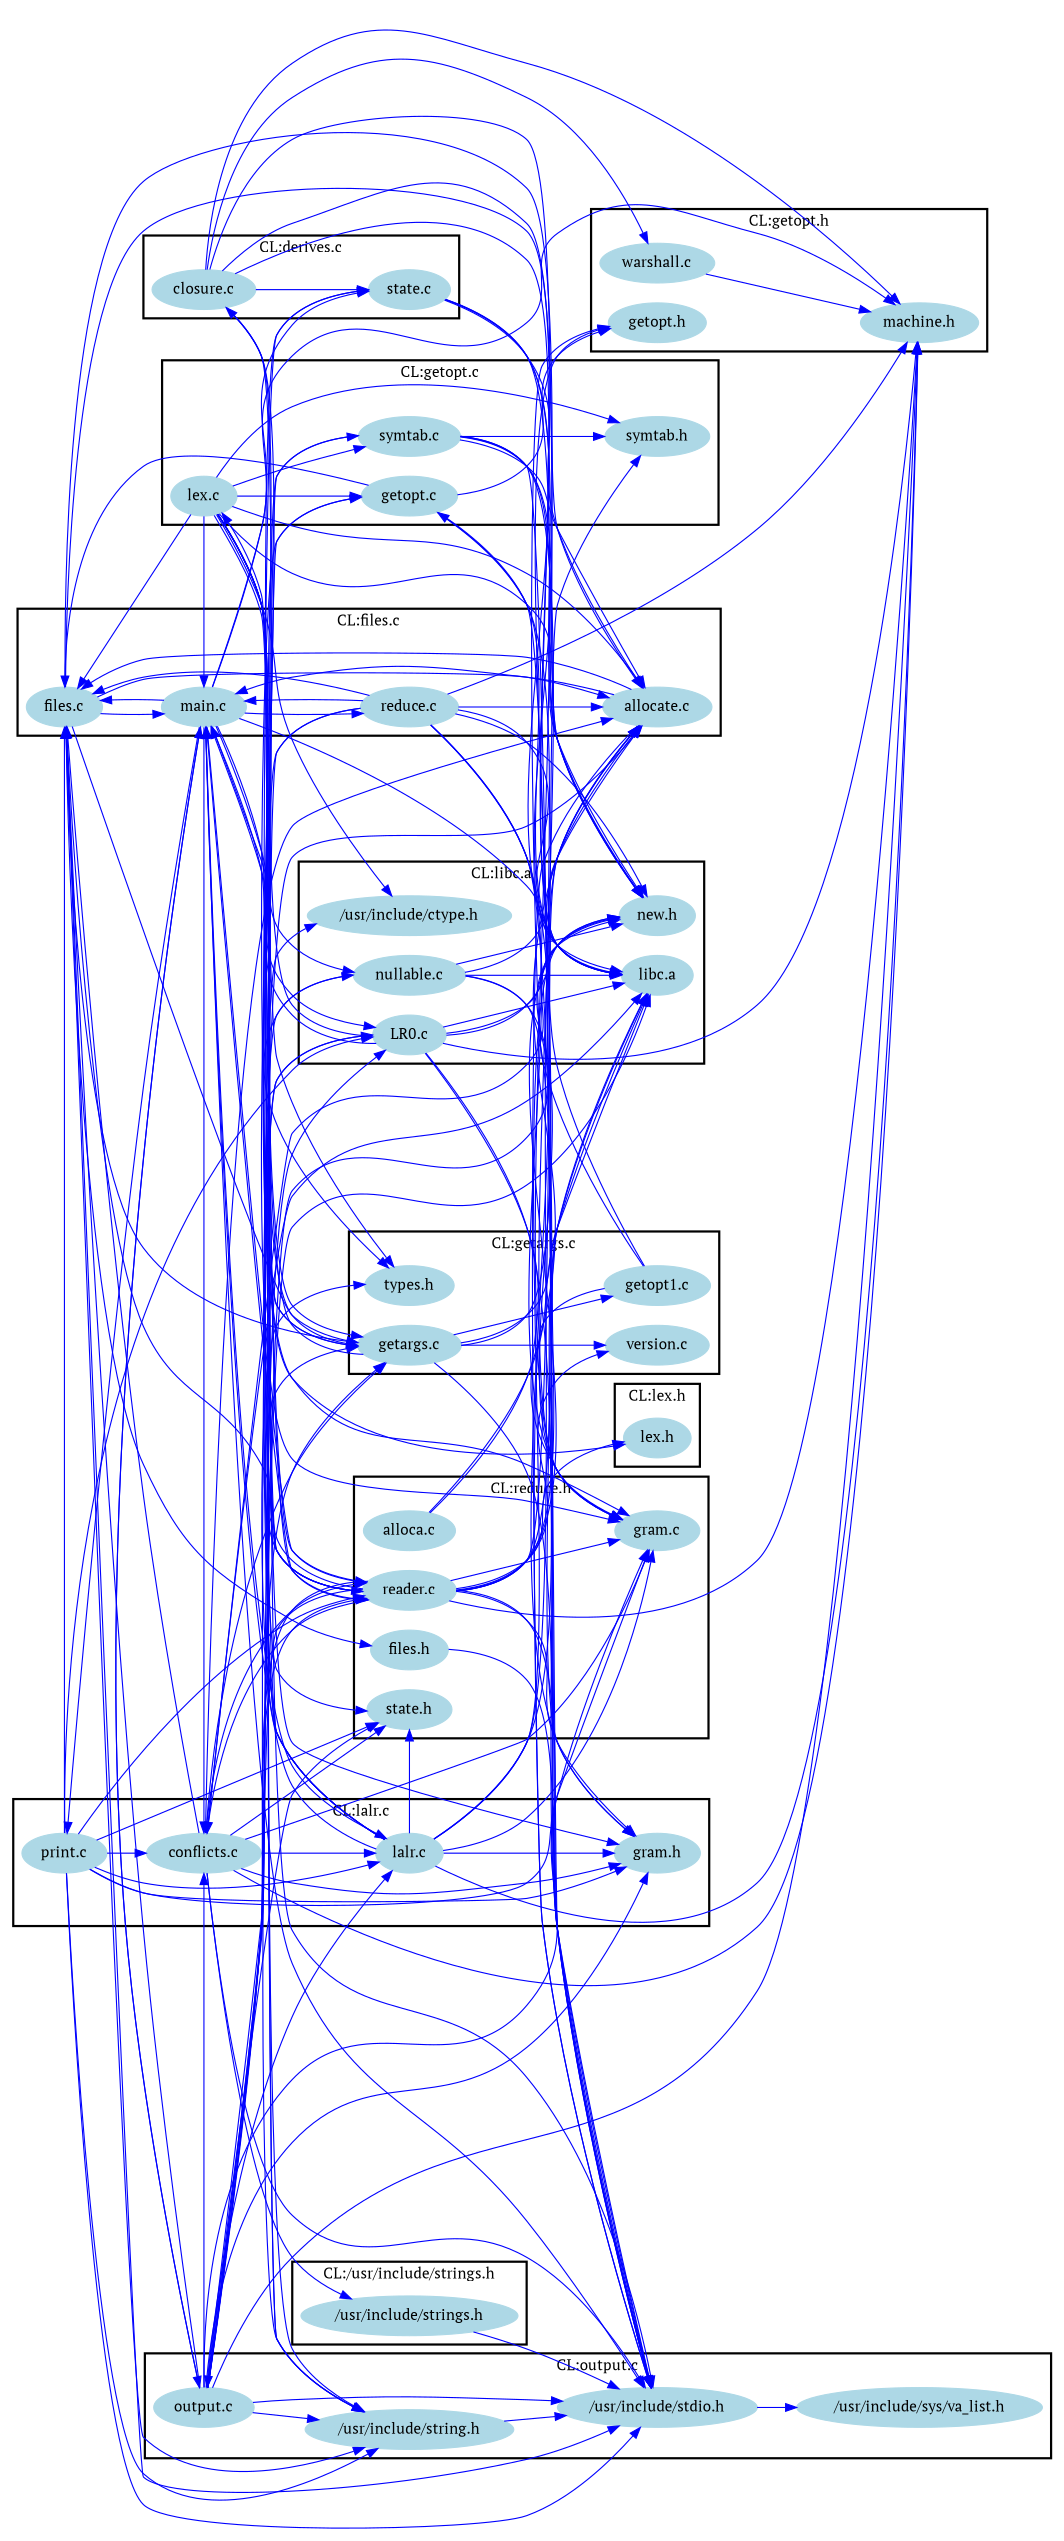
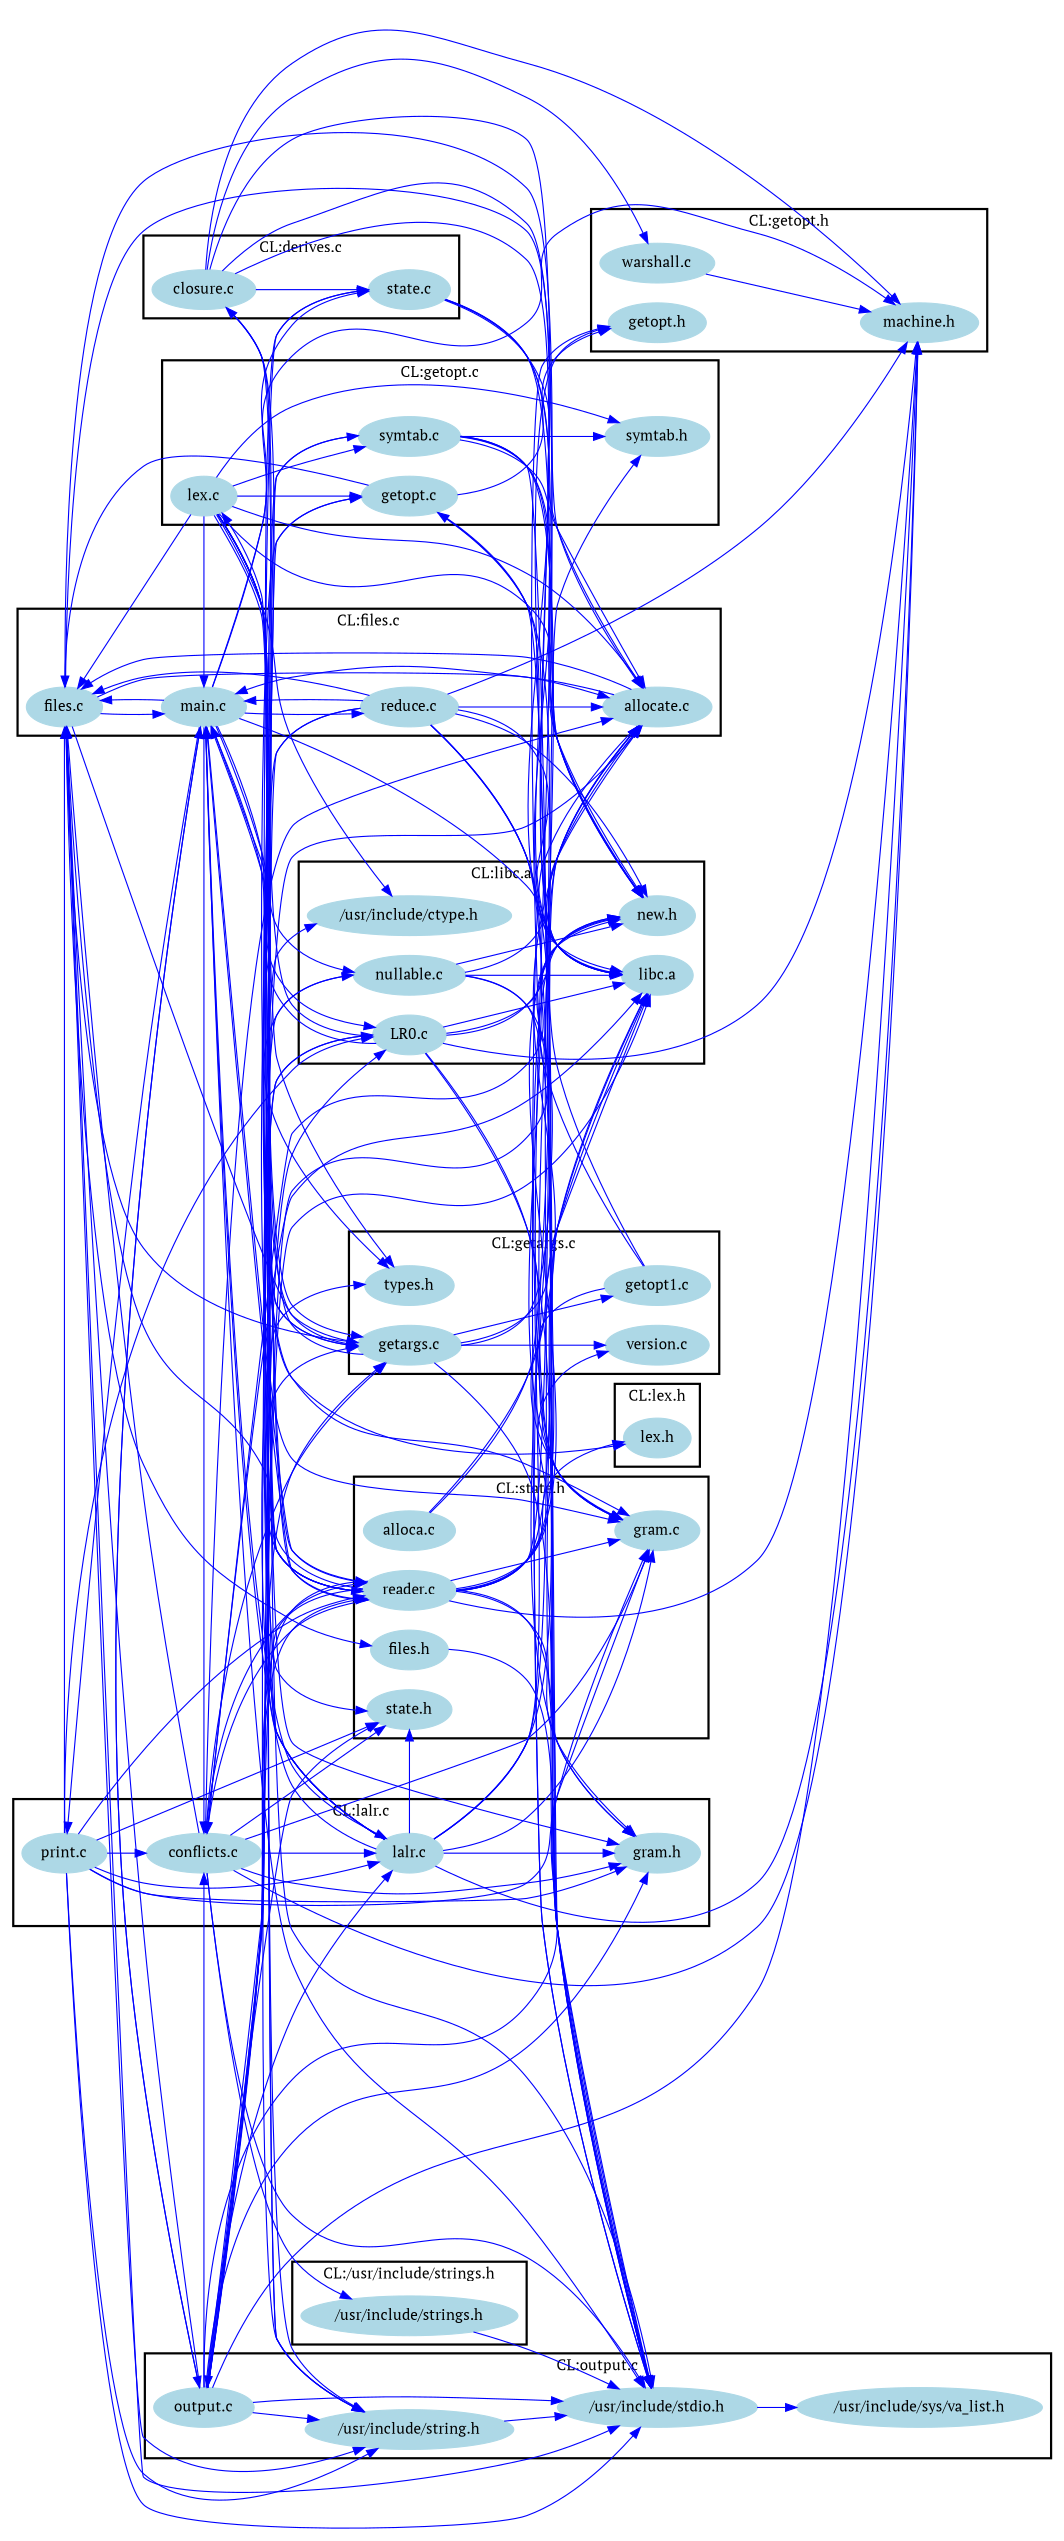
  digraph {
    fontname="PT Serif"
    rankdir=LR
    node [color=lightblue fontcolor=black fontname="PT Serif" shape=ellipse style=filled]
    edge [color=blue font=6 fontname="PT Serif"]
    n1 [label="files.c"]
    n2 [label="main.c"]
    n3 [label="allocate.c"]
    n4 [label="reduce.c"]
    n5 [label="getopt.h"]
    n6 [label="warshall.c"]
    n7 [label="machine.h"]
    n8 [label="state.c"]
    n9 [label="closure.c"]
    n10 [label="lex.h"]
    n11 [label="libc.a"]
    n12 [label="nullable.c"]
    n13 [label="LR0.c"]
    n14 [label="new.h"]
    n15 [label="/usr/include/ctype.h"]
    n16 [label="lalr.c"]
    n17 [label="gram.h"]
    n18 [label="conflicts.c"]
    n19 [label="print.c"]
    n20 [label="/usr/include/strings.h"]
    n21 [label="state.h"]
    n22 [label="reader.c"]
    n23 [label="gram.c"]
    n24 [label="files.h"]
    n25 [label="alloca.c"]
    n26 [label="output.c"]
    n27 [label="/usr/include/stdio.h"]
    n28 [label="/usr/include/string.h"]
    n29 [label="/usr/include/sys/va_list.h"]
    n30 [label="getargs.c"]
    n31 [label="version.c"]
    n32 [label="getopt1.c"]
    n33 [label="types.h"]
    n34 [label="getopt.c"]
    n35 [label="symtab.h"]
    n36 [label="lex.c"]
    n37 [label="symtab.c"]
    subgraph cluster_1 {
      color=black
      label="CL:files.c"
      style=bold
      n1
      n2
      n3
      n4
    }
    subgraph cluster_2 {
      color=black
      label="CL:getopt.h"
      style=bold
      n5
      n6
      n7
    }
    subgraph cluster_3 {
      color=black
      label="CL:derives.c"
      style=bold
      n8
      n9
    }
    subgraph cluster_4 {
      color=black
      label="CL:lex.h"
      style=bold
      n10
    }
    subgraph cluster_5 {
      color=black
      label="CL:libc.a"
      style=bold
      n11
      n12
      n13
      n14
      n15
    }
    subgraph cluster_6 {
      color=black
      label="CL:lalr.c"
      style=bold
      n16
      n17
      n18
      n19
    }
    subgraph cluster_7 {
      color=black
      label="CL:/usr/include/strings.h"
      style=bold
      n20
    }
    subgraph cluster_8 {
      color=black
-     label="CL:reduce.h"
+     label="CL:state.h"
      style=bold
      n21
      n22
      n23
      n24
      n25
    }
    subgraph cluster_9 {
      color=black
      label="CL:output.c"
      style=bold
      n26
      n27
      n28
      n29
    }
    subgraph cluster_10 {
      color=black
      label="CL:getargs.c"
      style=bold
      n30
      n31
      n32
      n33
    }
    subgraph cluster_11 {
      color=black
      label="CL:getopt.c"
      style=bold
      n34
      n35
      n36
      n37
    }
    n1 -> n2
    n1 -> n3
    n1 -> n11
    n1 -> n14
    n1 -> n24
    n1 -> n27
    n1 -> n28
    n1 -> n30
    n2 -> n1
    n2 -> n4
    n2 -> n7
    n2 -> n8
    n2 -> n11
    n2 -> n12
    n2 -> n13
    n2 -> n16
    n2 -> n18
    n2 -> n19
    n2 -> n22
    n2 -> n26
    n2 -> n27
    n2 -> n30
    n3 -> n1
    n3 -> n2
    n3 -> n27
    n4 -> n1
    n4 -> n2
    n4 -> n3
    n4 -> n7
    n4 -> n11
    n4 -> n14
    n4 -> n17
    n4 -> n22
    n4 -> n23
    n4 -> n27
    n4 -> n30
    n6 -> n7
    n8 -> n3
    n8 -> n11
    n8 -> n14
    n8 -> n23
    n8 -> n33
    n9 -> n3
    n9 -> n6
    n9 -> n7
    n9 -> n8
    n9 -> n11
    n9 -> n14
    n9 -> n17
    n9 -> n23
    n12 -> n3
    n12 -> n11
    n12 -> n14
    n12 -> n17
    n12 -> n23
    n12 -> n33
    n13 -> n2
    n13 -> n3
    n13 -> n7
    n13 -> n9
    n13 -> n11
    n13 -> n14
    n13 -> n21
    n13 -> n23
    n13 -> n27
    n16 -> n2
    n16 -> n3
    n16 -> n7
    n16 -> n8
    n16 -> n11
    n16 -> n12
    n16 -> n13
    n16 -> n14
    n16 -> n17
    n16 -> n21
    n16 -> n23
    n16 -> n33
    n18 -> n1
    n18 -> n3
    n18 -> n7
    n18 -> n11
    n18 -> n14
    n18 -> n16
    n18 -> n17
    n18 -> n20
    n18 -> n21
    n18 -> n22
    n18 -> n23
    n18 -> n27
    n18 -> n30
    n19 -> n1
    n19 -> n13
    n19 -> n16
    n19 -> n17
    n19 -> n18
    n19 -> n21
    n19 -> n22
    n19 -> n23
    n19 -> n27
    n19 -> n28
    n20 -> n27
    n22 -> n1
    n22 -> n2
    n22 -> n3
    n22 -> n7
    n22 -> n10
    n22 -> n11
    n22 -> n14
    n22 -> n15
    n22 -> n17
    n22 -> n18
    n22 -> n23
    n22 -> n26
    n22 -> n27
    n22 -> n28
    n22 -> n30
    n22 -> n31
    n22 -> n35
    n22 -> n36
    n22 -> n37
    n24 -> n27
    n25 -> n3
    n25 -> n11
    n26 -> n1
    n26 -> n2
    n26 -> n3
    n26 -> n7
    n26 -> n11
    n26 -> n13
    n26 -> n14
    n26 -> n16
    n26 -> n17
    n26 -> n18
    n26 -> n21
    n26 -> n22
    n26 -> n23
    n26 -> n27
    n26 -> n28
    n26 -> n30
    n27 -> n29
    n28 -> n27
    n30 -> n1
    n30 -> n2
    n30 -> n5
    n30 -> n11
    n30 -> n27
    n30 -> n31
    n30 -> n32
    n30 -> n34
    n32 -> n5
    n32 -> n27
    n32 -> n34
    n34 -> n1
    n34 -> n5
    n34 -> n11
    n34 -> n27
    n34 -> n28
    n36 -> n1
    n36 -> n2
    n36 -> n3
    n36 -> n10
    n36 -> n14
    n36 -> n15
    n36 -> n22
    n36 -> n23
    n36 -> n27
    n36 -> n28
    n36 -> n30
    n36 -> n34
    n36 -> n35
    n36 -> n37
    n37 -> n3
    n37 -> n11
    n37 -> n14
    n37 -> n23
    n37 -> n27
    n37 -> n28
    n37 -> n35
  }
